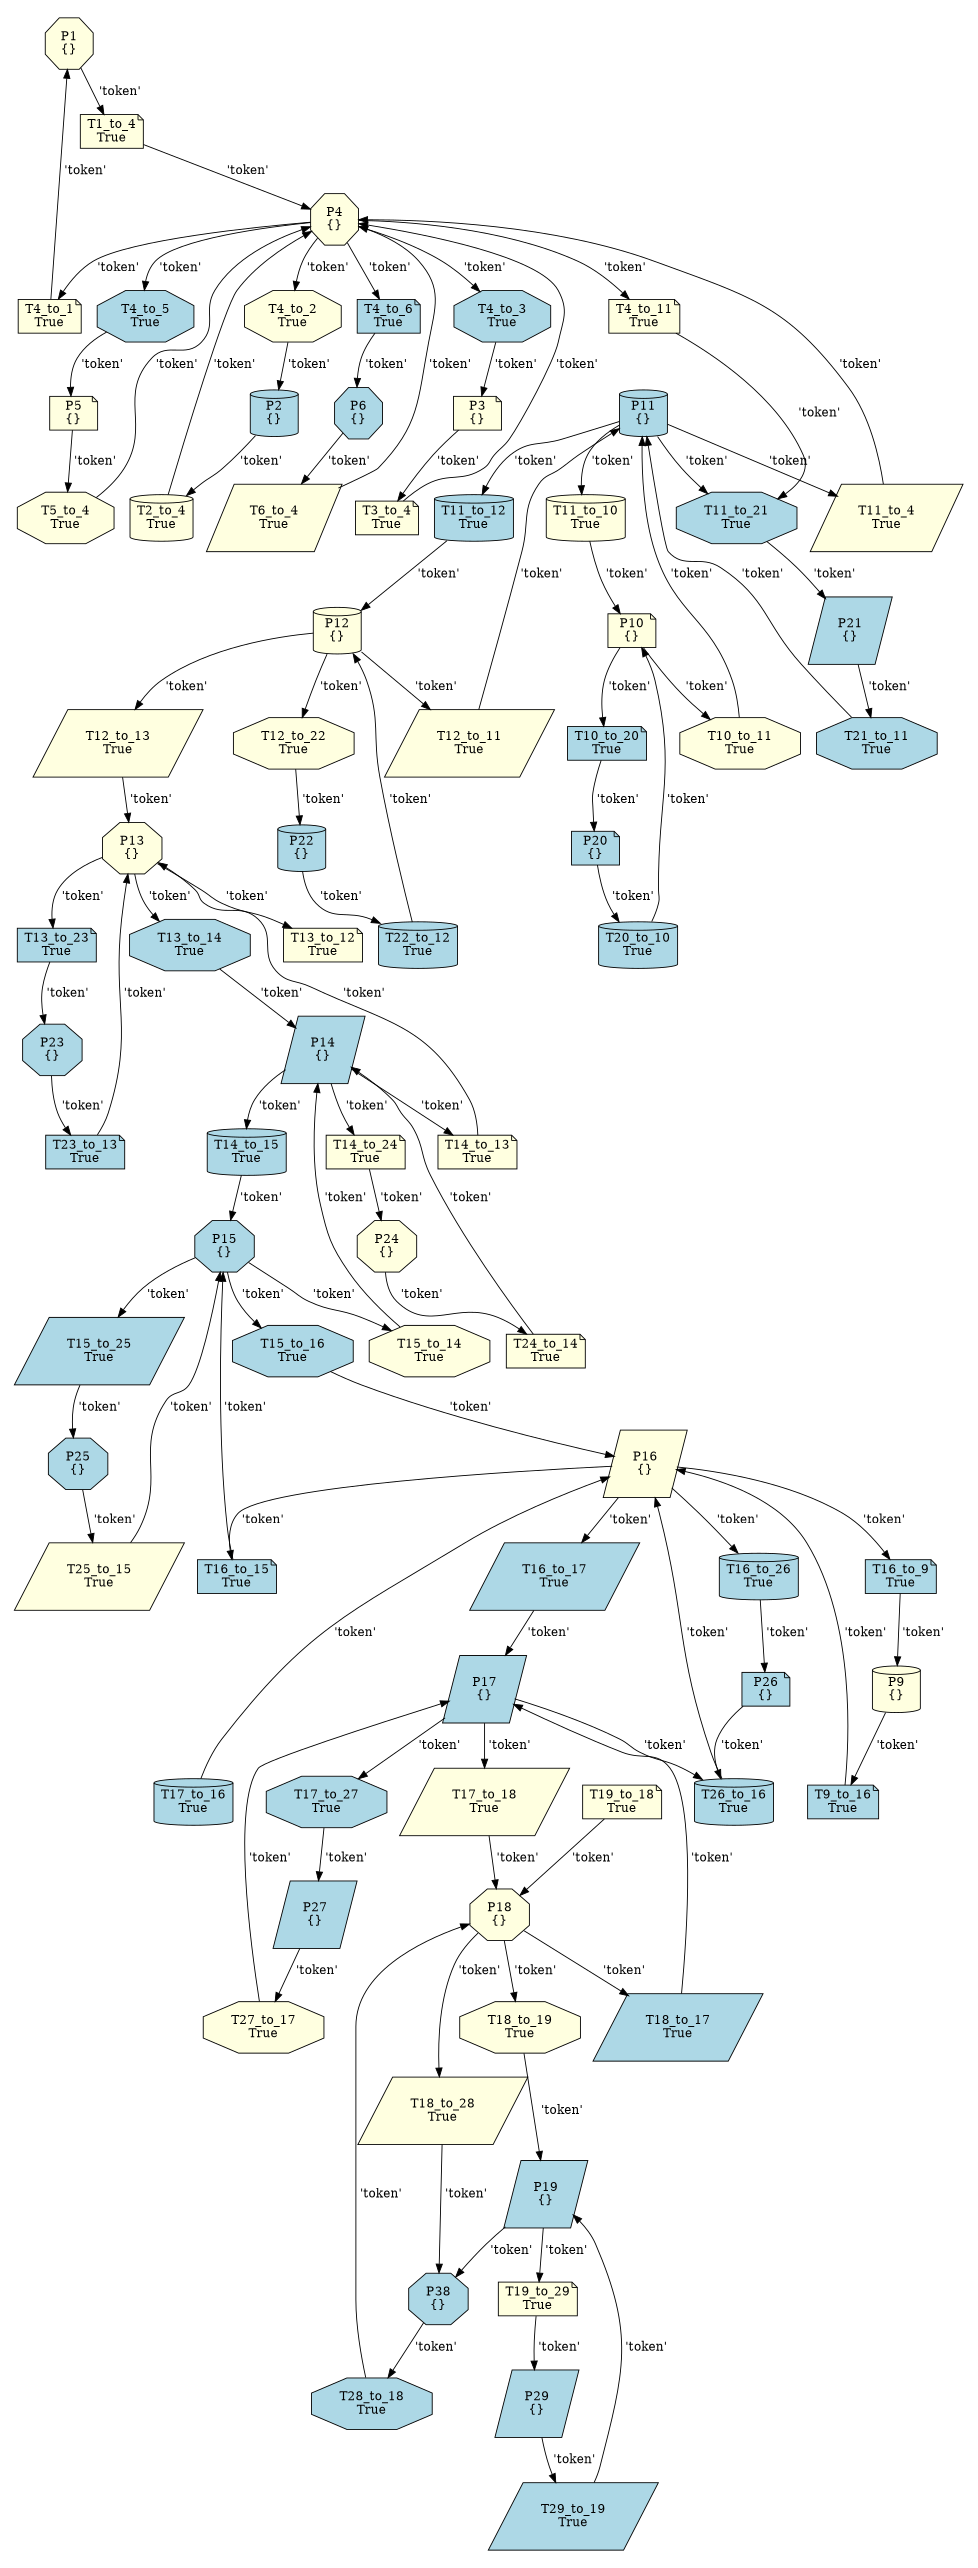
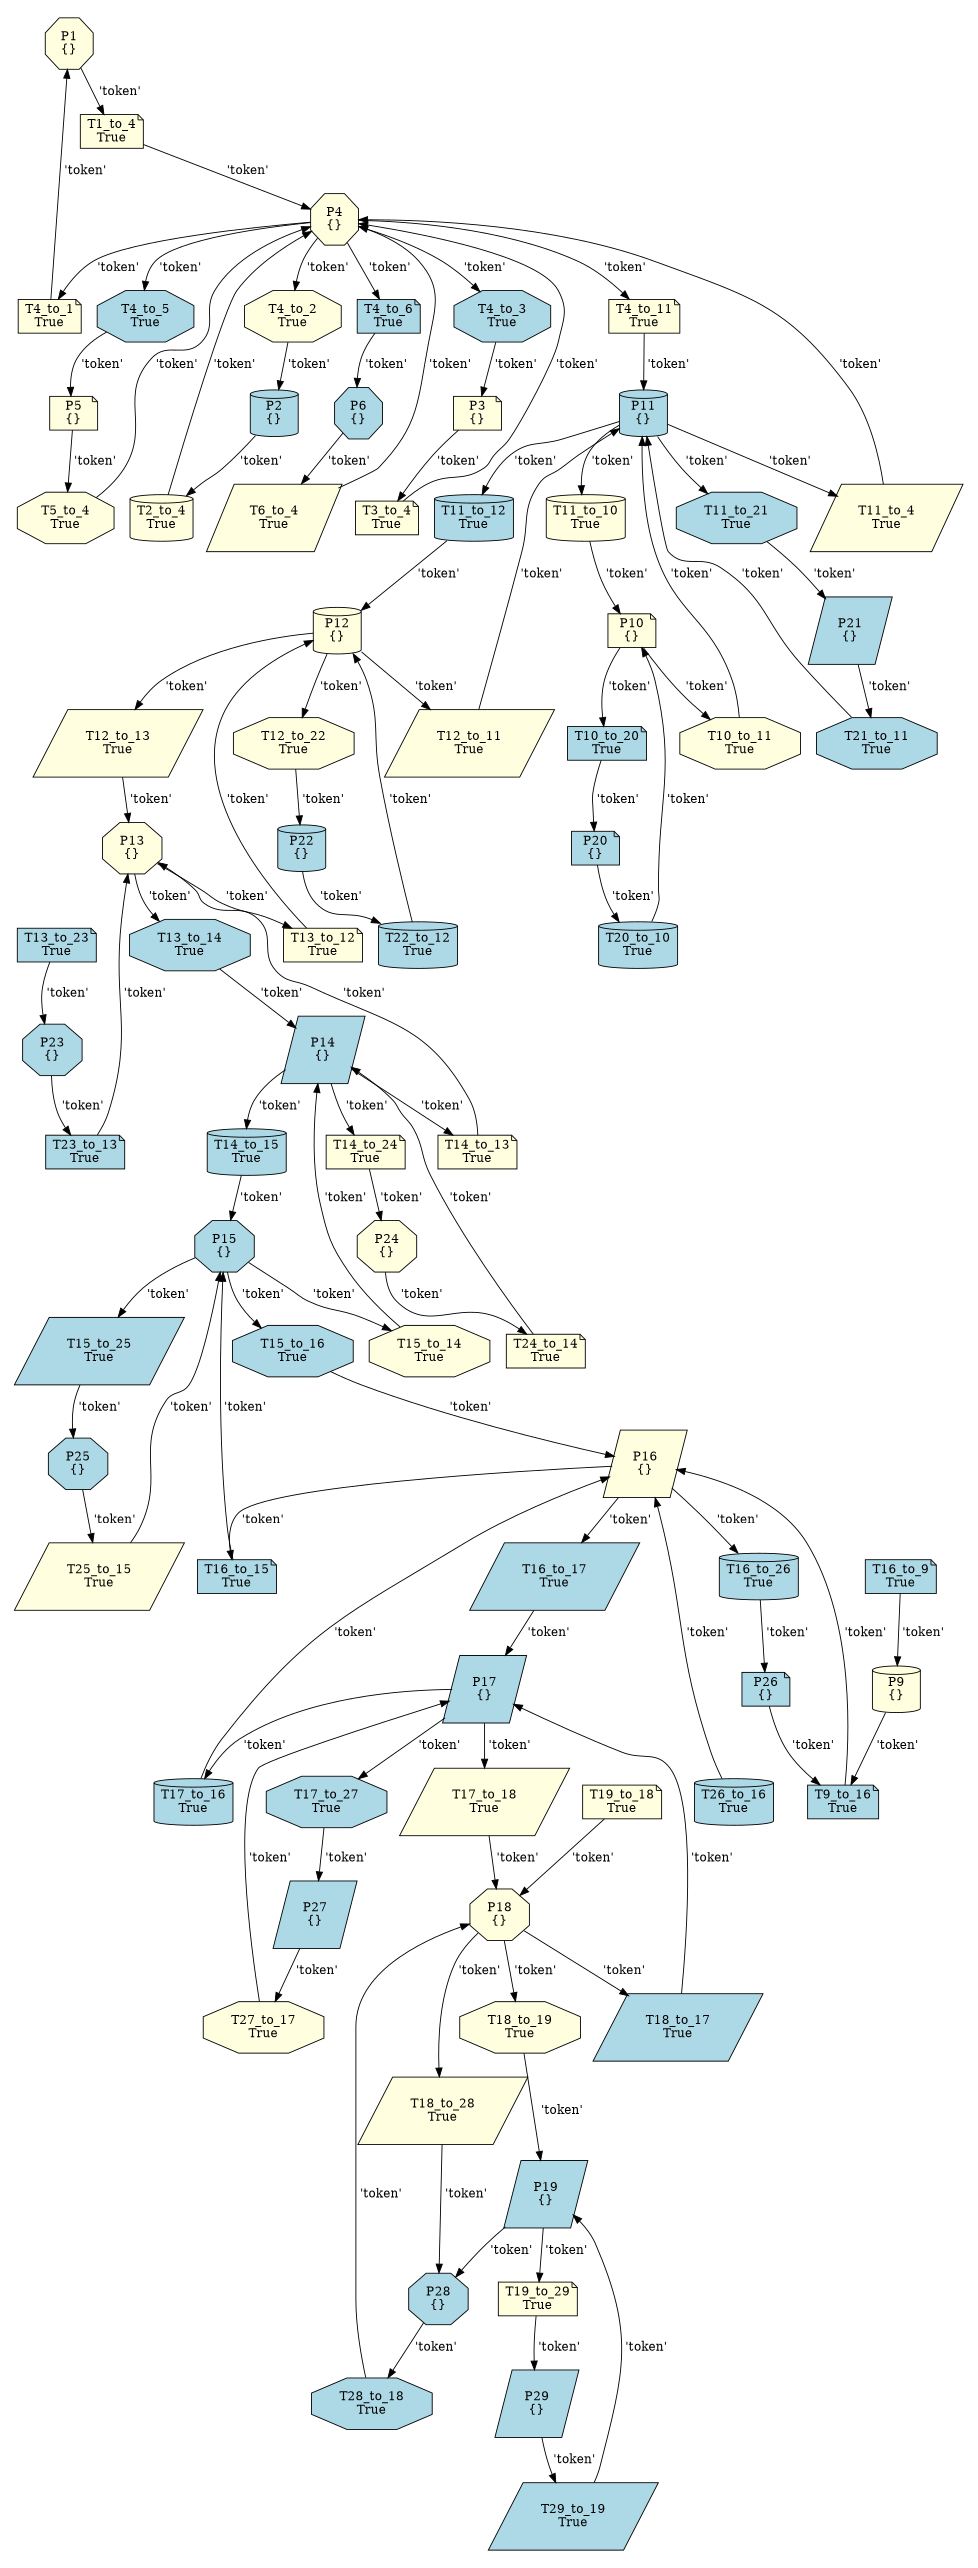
  digraph {
    splines=true
    node [fillcolor=lightblue fontcolor="#000000" shape=octagon style=filled]
    edge [arrowhead=normal style=solid]
    n1 [fillcolor=lightyellow label="P1\n{}"]
    n2 [fillcolor=lightyellow label="T1_to_4\nTrue" shape=note]
    n3 [label="P2\n{}" shape=cylinder]
    n4 [fillcolor=lightyellow label="T2_to_4\nTrue" shape=cylinder]
    n5 [fillcolor=lightyellow label="P13\n{}"]
    n6 [fillcolor=lightyellow label="T13_to_12\nTrue" shape=note]
    n7 [label="T13_to_23\nTrue" shape=note]
    n8 [label="T13_to_14\nTrue"]
    n9 [label="P14\n{}" shape=parallelogram]
    n10 [fillcolor=lightyellow label="T14_to_13\nTrue" shape=note]
    n11 [fillcolor=lightyellow label="T14_to_24\nTrue" shape=note]
    n12 [label="T14_to_15\nTrue" shape=cylinder]
    n13 [label="P15\n{}"]
    n14 [fillcolor=lightyellow label="T15_to_14\nTrue"]
    n15 [label="T15_to_25\nTrue" shape=parallelogram]
    n16 [label="T15_to_16\nTrue"]
    n17 [fillcolor=lightyellow label="P16\n{}" shape=parallelogram]
    n18 [label="T16_to_15\nTrue" shape=note]
    n19 [label="T16_to_26\nTrue" shape=cylinder]
    n20 [label="T16_to_17\nTrue" shape=parallelogram]
    n21 [label="T16_to_9\nTrue" shape=note]
    n22 [label="P17\n{}" shape=parallelogram]
    n23 [label="T17_to_16\nTrue" shape=cylinder]
    n24 [label="T17_to_27\nTrue"]
    n25 [fillcolor=lightyellow label="T17_to_18\nTrue" shape=parallelogram]
    n26 [fillcolor=lightyellow label="P18\n{}"]
    n27 [label="T18_to_17\nTrue" shape=parallelogram]
    n28 [fillcolor=lightyellow label="T18_to_28\nTrue" shape=parallelogram]
    n29 [fillcolor=lightyellow label="T18_to_19\nTrue"]
    n30 [label="P19\n{}" shape=parallelogram]
    n31 [fillcolor=lightyellow label="T19_to_18\nTrue" shape=note]
    n32 [fillcolor=lightyellow label="T19_to_29\nTrue" shape=note]
    n33 [label="P20\n{}" shape=note]
    n34 [label="T20_to_10\nTrue" shape=cylinder]
    n35 [label="P21\n{}" shape=parallelogram]
    n36 [label="T21_to_11\nTrue"]
    n37 [label="P22\n{}" shape=cylinder]
    n38 [label="T22_to_12\nTrue" shape=cylinder]
    n39 [fillcolor=lightyellow label="P3\n{}" shape=note]
    n40 [fillcolor=lightyellow label="T3_to_4\nTrue" shape=note]
    n41 [label="P23\n{}"]
    n42 [label="T23_to_13\nTrue" shape=note]
    n43 [fillcolor=lightyellow label="P24\n{}"]
    n44 [fillcolor=lightyellow label="T24_to_14\nTrue" shape=note]
    n45 [label="P25\n{}"]
    n46 [fillcolor=lightyellow label="T25_to_15\nTrue" shape=parallelogram]
    n47 [label="P26\n{}" shape=note]
    n48 [label="T26_to_16\nTrue" shape=cylinder]
    n49 [label="P27\n{}" shape=parallelogram]
    n50 [fillcolor=lightyellow label="T27_to_17\nTrue"]
-   n51 [label="P38\n{}"]
+   n51 [label="P28\n{}"]
    n52 [label="T28_to_18\nTrue"]
    n53 [label="P29\n{}" shape=parallelogram]
    n54 [label="T29_to_19\nTrue" shape=parallelogram]
    n55 [fillcolor=lightyellow label="P4\n{}"]
    n56 [fillcolor=lightyellow label="T4_to_1\nTrue" shape=note]
    n57 [fillcolor=lightyellow label="T4_to_2\nTrue"]
    n58 [label="T4_to_3\nTrue"]
    n59 [label="T4_to_6\nTrue" shape=note]
    n60 [label="T4_to_5\nTrue"]
    n61 [fillcolor=lightyellow label="T4_to_11\nTrue" shape=note]
    n62 [label="P6\n{}"]
    n63 [fillcolor=lightyellow label="P5\n{}" shape=note]
    n64 [label="P11\n{}" shape=cylinder]
    n65 [fillcolor=lightyellow label="T5_to_4\nTrue"]
    n66 [fillcolor=lightyellow label="T6_to_4\nTrue" shape=parallelogram]
    n67 [label="T9_to_16\nTrue" shape=note]
    n68 [fillcolor=lightyellow label="T10_to_11\nTrue"]
    n69 [label="T10_to_20\nTrue" shape=note]
    n70 [fillcolor=lightyellow label="T11_to_4\nTrue" shape=parallelogram]
    n71 [fillcolor=lightyellow label="T11_to_10\nTrue" shape=cylinder]
    n72 [fillcolor=lightyellow label="P10\n{}" shape=note]
    n73 [label="T11_to_21\nTrue"]
    n74 [label="T11_to_12\nTrue" shape=cylinder]
    n75 [fillcolor=lightyellow label="P12\n{}" shape=cylinder]
    n76 [fillcolor=lightyellow label="T12_to_11\nTrue" shape=parallelogram]
    n77 [fillcolor=lightyellow label="T12_to_22\nTrue"]
    n78 [fillcolor=lightyellow label="T12_to_13\nTrue" shape=parallelogram]
    n79 [fillcolor=lightyellow label="P9\n{}" shape=cylinder]
    subgraph cluster_1 {
      style=invis
      n1
      n2
      n3
      n4
      n5
      n6
      n7
      n8
      n9
      n10
      n11
      n12
      n13
      n14
      n15
      n16
      n17
      n18
      n19
      n20
      n21
      n22
      n23
      n24
      n25
      n26
      n27
      n28
      n29
      n30
      n31
      n32
      n33
      n34
      n35
      n36
      n37
      n38
      n39
      n40
      n41
      n42
      n43
      n44
      n45
      n46
      n47
      n48
      n49
      n50
      n51
      n52
      n53
      n54
      n55
      n56
      n57
      n58
      n59
      n60
      n61
      n62
      n63
      n64
      n65
      n66
      n67
      n68
      n69
      n70
      n71
      n72
      n73
      n74
      n75
      n76
      n77
      n78
      n79
    }
    n1 -> n2 [label=" 'token' "]
    n2 -> n55 [label=" 'token' "]
    n3 -> n4 [label=" 'token' "]
    n4 -> n55 [label=" 'token' "]
    n5 -> n6 [label=" 'token' "]
-   n5 -> n7 [label=" 'token' "]
    n5 -> n8 [label=" 'token' "]
+   n6 -> n75 [label=" 'token' "]
    n7 -> n41 [label=" 'token' "]
    n8 -> n9 [label=" 'token' "]
    n9 -> n10 [label=" 'token' "]
    n9 -> n11 [label=" 'token' "]
    n9 -> n12 [label=" 'token' "]
    n10 -> n5 [label=" 'token' "]
    n11 -> n43 [label=" 'token' "]
    n12 -> n13 [label=" 'token' "]
    n13 -> n14 [label=" 'token' "]
    n13 -> n15 [label=" 'token' "]
    n13 -> n16 [label=" 'token' "]
    n14 -> n9 [label=" 'token' "]
    n15 -> n45 [label=" 'token' "]
    n16 -> n17 [label=" 'token' "]
    n17 -> n18 [label=" 'token' "]
    n17 -> n19 [label=" 'token' "]
    n17 -> n20 [label=" 'token' "]
-   n17 -> n21 [label=" 'token' "]
    n18 -> n13 [label=" 'token' "]
    n19 -> n47 [label=" 'token' "]
    n20 -> n22 [label=" 'token' "]
    n21 -> n79 [label=" 'token' "]
-   n22 -> n48 [label=" 'token' "]
+   n22 -> n23 [label=" 'token' "]
    n22 -> n24 [label=" 'token' "]
    n22 -> n25 [label=" 'token' "]
    n23 -> n17 [label=" 'token' "]
    n24 -> n49 [label=" 'token' "]
    n25 -> n26 [label=" 'token' "]
    n26 -> n27 [label=" 'token' "]
    n26 -> n28 [label=" 'token' "]
    n26 -> n29 [label=" 'token' "]
    n27 -> n22 [label=" 'token' "]
    n28 -> n51 [label=" 'token' "]
    n29 -> n30 [label=" 'token' "]
    n30 -> n32 [label=" 'token' "]
    n30 -> n51 [label=" 'token' "]
    n31 -> n26 [label=" 'token' "]
    n32 -> n53 [label=" 'token' "]
    n33 -> n34 [label=" 'token' "]
    n34 -> n72 [label=" 'token' "]
    n35 -> n36 [label=" 'token' "]
    n36 -> n64 [label=" 'token' "]
    n37 -> n38 [label=" 'token' "]
    n38 -> n75 [label=" 'token' "]
    n39 -> n40 [label=" 'token' "]
    n40 -> n55 [label=" 'token' "]
    n41 -> n42 [label=" 'token' "]
    n42 -> n5 [label=" 'token' "]
    n43 -> n44 [label=" 'token' "]
    n44 -> n9 [label=" 'token' "]
    n45 -> n46 [label=" 'token' "]
    n46 -> n13 [label=" 'token' "]
-   n47 -> n48 [label=" 'token' "]
+   n47 -> n67 [label=" 'token' "]
    n48 -> n17 [label=" 'token' "]
    n49 -> n50 [label=" 'token' "]
    n50 -> n22 [label=" 'token' "]
    n51 -> n52 [label=" 'token' "]
    n52 -> n26 [label=" 'token' "]
    n53 -> n54 [label=" 'token' "]
    n54 -> n30 [label=" 'token' "]
    n55 -> n56 [label=" 'token' "]
    n55 -> n57 [label=" 'token' "]
    n55 -> n58 [label=" 'token' "]
    n55 -> n59 [label=" 'token' "]
    n55 -> n60 [label=" 'token' "]
    n55 -> n61 [label=" 'token' "]
    n56 -> n1 [label=" 'token' "]
    n57 -> n3 [label=" 'token' "]
    n58 -> n39 [label=" 'token' "]
    n59 -> n62 [label=" 'token' "]
    n60 -> n63 [label=" 'token' "]
-   n61 -> n73 [label=" 'token' "]
+   n61 -> n64 [label=" 'token' "]
    n62 -> n66 [label=" 'token' "]
    n63 -> n65 [label=" 'token' "]
    n64 -> n70 [label=" 'token' "]
    n64 -> n71 [label=" 'token' "]
    n64 -> n73 [label=" 'token' "]
    n64 -> n74 [label=" 'token' "]
    n65 -> n55 [label=" 'token' "]
    n66 -> n55 [label=" 'token' "]
    n67 -> n17 [label=" 'token' "]
    n68 -> n64 [label=" 'token' "]
    n69 -> n33 [label=" 'token' "]
    n70 -> n55 [label=" 'token' "]
    n71 -> n72 [label=" 'token' "]
    n72 -> n68 [label=" 'token' "]
    n72 -> n69 [label=" 'token' "]
    n73 -> n35 [label=" 'token' "]
    n74 -> n75 [label=" 'token' "]
    n75 -> n76 [label=" 'token' "]
    n75 -> n77 [label=" 'token' "]
    n75 -> n78 [label=" 'token' "]
    n76 -> n64 [label=" 'token' "]
    n77 -> n37 [label=" 'token' "]
    n78 -> n5 [label=" 'token' "]
    n79 -> n67 [label=" 'token' "]
  }
